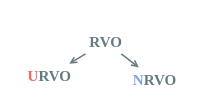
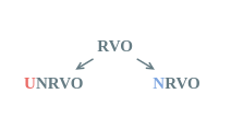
  <mxCell id="0" />
  <mxCell id="1" parent="0" />
  <mxCell id="2" value="" style="rounded=0;whiteSpace=wrap;html=1;fillColor=#ffffff;strokeColor=none;opacity=0;" parent="1" vertex="1"><mxGeometry width="240" height="100" as="geometry" x="20" y="20" /></mxCell>
  <mxCell id="3" value="" style="endArrow=open;html=1;strokeWidth=2;endFill=0;strokeColor=#657B83;sourcePerimeterSpacing=6;targetPerimeterSpacing=6;" parent="1" source="5" target="7" edge="1"><mxGeometry width="50" height="50" relative="1" as="geometry"><mxPoint x="161.333" y="56" as="sourcePoint" /><mxPoint x="206.667" y="90" as="targetPoint" /></mxGeometry></mxCell>
  <mxCell id="4" value="" style="endArrow=open;html=1;strokeWidth=2;endFill=0;strokeColor=#657B83;sourcePerimeterSpacing=6;targetPerimeterSpacing=6;" parent="1" source="5" target="6" edge="1"><mxGeometry width="50" height="50" relative="1" as="geometry"><mxPoint x="117.333" y="56" as="sourcePoint" /><mxPoint x="69.167" y="90" as="targetPoint" /></mxGeometry></mxCell>
  <mxCell id="5" value="&lt;font style=&quot;font-size: 20px&quot; face=&quot;Ubuntu&quot; color=&quot;#657b83&quot;&gt;&lt;b&gt;RVO&lt;/b&gt;&lt;/font&gt;" style="text;html=1;align=center;verticalAlign=middle;resizable=0;points=[];autosize=1;fontFamily=Ubuntu;FType=g;" parent="1" vertex="1"><mxGeometry x="110" y="45" width="60" height="20" as="geometry" /></mxCell>
- <mxCell id="6" value="&lt;font style=&quot;font-size: 20px&quot; face=&quot;Ubuntu&quot;&gt;&lt;b&gt;&lt;font color=&quot;#ea6b66&quot;&gt;U&lt;/font&gt;&lt;font color=&quot;#657b83&quot;&gt;RVO&lt;/font&gt;&lt;/b&gt;&lt;/font&gt;" style="text;html=1;align=center;verticalAlign=middle;resizable=0;points=[];autosize=1;fontFamily=Ubuntu;FType=g;" parent="1" vertex="1"><mxGeometry x="30" y="90" width="70" height="20" as="geometry" /></mxCell>
- <mxCell id="7" value="&lt;font style=&quot;font-size: 20px&quot; face=&quot;Ubuntu&quot;&gt;&lt;b&gt;&lt;font color=&quot;#7ea6e0&quot;&gt;N&lt;/font&gt;&lt;font color=&quot;#657b83&quot;&gt;RVO&lt;/font&gt;&lt;/b&gt;&lt;/font&gt;" style="text;html=1;align=center;verticalAlign=middle;resizable=0;points=[];autosize=1;fontFamily=Ubuntu;FType=g;" parent="1" vertex="1"><mxGeometry x="170" y="95" width="70" height="20" as="geometry" /></mxCell>
+ <mxCell id="6" value="&lt;font style=&quot;font-size: 20px&quot; face=&quot;Ubuntu&quot;&gt;&lt;b&gt;&lt;font color=&quot;#ea6b66&quot;&gt;U&lt;/font&gt;&lt;font color=&quot;#657b83&quot;&gt;NRVO&lt;/font&gt;&lt;/b&gt;&lt;/font&gt;" style="text;html=1;align=center;verticalAlign=middle;resizable=0;points=[];autosize=1;fontFamily=Ubuntu;FType=g;" parent="1" vertex="1"><mxGeometry x="30" y="90" width="70" height="20" as="geometry" /></mxCell>
+ <mxCell id="7" value="&lt;font style=&quot;font-size: 20px&quot; face=&quot;Ubuntu&quot;&gt;&lt;b&gt;&lt;font color=&quot;#7ea6e0&quot;&gt;N&lt;/font&gt;&lt;font color=&quot;#657b83&quot;&gt;RVO&lt;/font&gt;&lt;/b&gt;&lt;/font&gt;" style="text;html=1;align=center;verticalAlign=middle;resizable=0;points=[];autosize=1;fontFamily=Ubuntu;FType=g;" parent="1" vertex="1"><mxGeometry x="180" y="90" width="70" height="20" as="geometry" /></mxCell>
